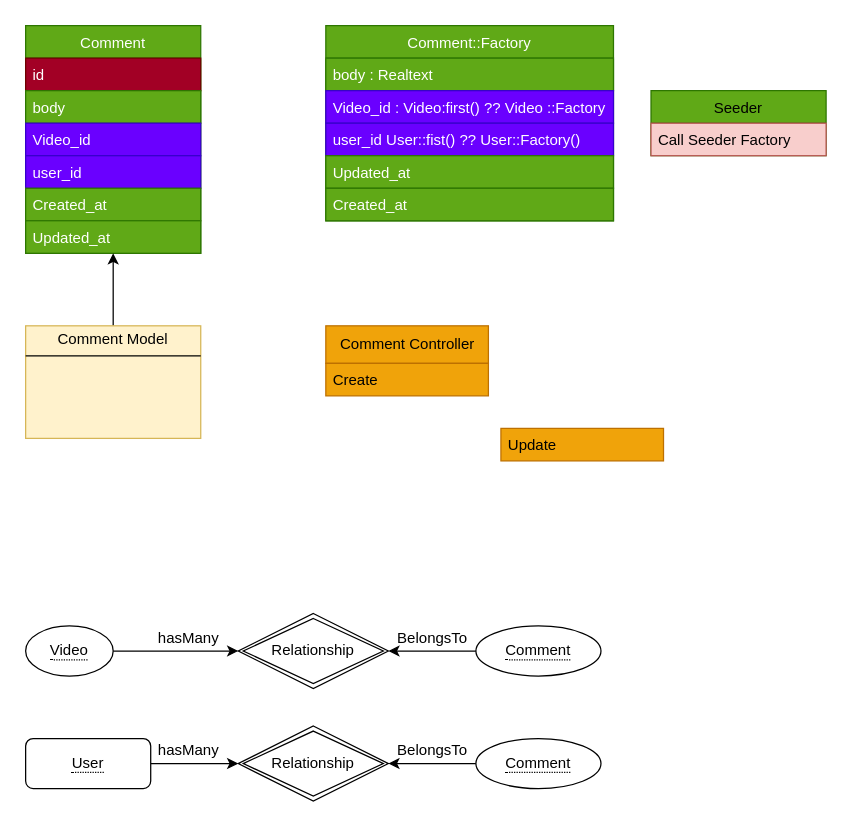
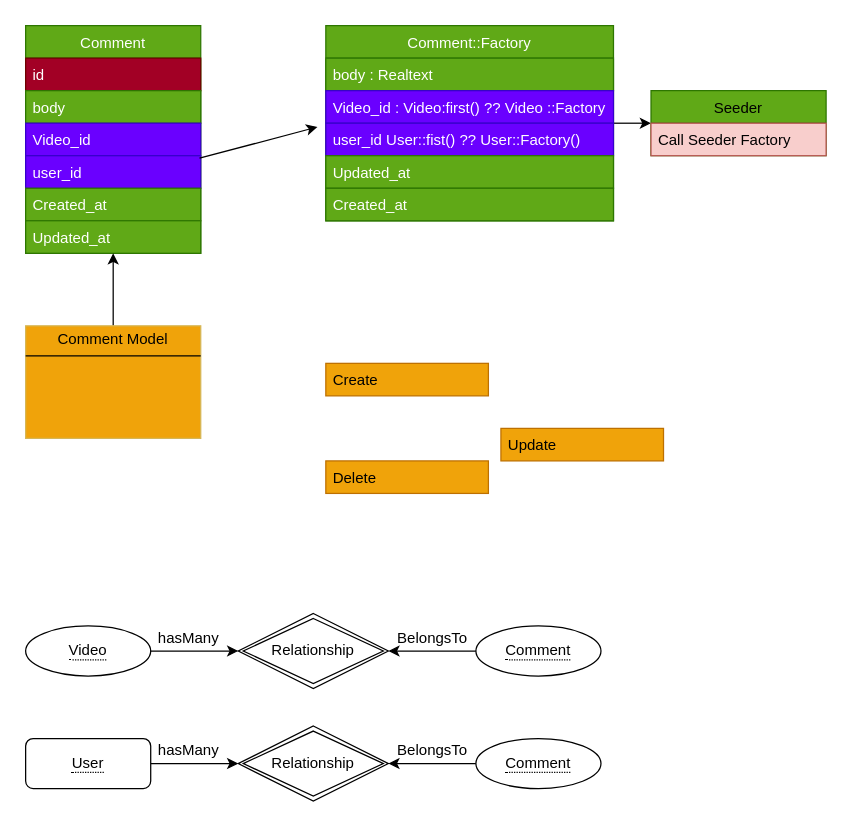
  <mxCell id="0" />
  <mxCell id="1" parent="0" />
  <mxCell id="2" value="Comment" style="swimlane;fontStyle=0;childLayout=stackLayout;horizontal=1;startSize=26;fillColor=#60a917;horizontalStack=0;resizeParent=1;resizeParentMax=0;resizeLast=0;collapsible=1;marginBottom=0;swimlaneFillColor=none;glass=0;shadow=0;rounded=0;fontColor=#ffffff;strokeColor=#2D7600;" parent="1" vertex="1"><mxGeometry x="20" y="20" width="140" height="182" as="geometry"><mxRectangle x="100" y="90" width="80" height="26" as="alternateBounds" /></mxGeometry></mxCell>
  <mxCell id="3" value="id&#10;" style="text;strokeColor=#6F0000;fillColor=#a20025;align=left;verticalAlign=top;spacingLeft=4;spacingRight=4;overflow=hidden;rotatable=0;points=[[0,0.5],[1,0.5]];portConstraint=eastwest;fontColor=#ffffff;" parent="2" vertex="1"><mxGeometry y="26" width="140" height="26" as="geometry" /></mxCell>
  <mxCell id="4" value="body" style="text;strokeColor=#2D7600;fillColor=#60a917;align=left;verticalAlign=top;spacingLeft=4;spacingRight=4;overflow=hidden;rotatable=0;points=[[0,0.5],[1,0.5]];portConstraint=eastwest;fontColor=#ffffff;" parent="2" vertex="1"><mxGeometry y="52" width="140" height="26" as="geometry" /></mxCell>
  <mxCell id="5" value="Video_id" style="text;strokeColor=#3700CC;fillColor=#6a00ff;align=left;verticalAlign=top;spacingLeft=4;spacingRight=4;overflow=hidden;rotatable=0;points=[[0,0.5],[1,0.5]];portConstraint=eastwest;fontColor=#ffffff;" vertex="1" parent="2"><mxGeometry y="78" width="140" height="26" as="geometry" /></mxCell>
  <mxCell id="6" value="user_id" style="text;strokeColor=#3700CC;fillColor=#6a00ff;align=left;verticalAlign=top;spacingLeft=4;spacingRight=4;overflow=hidden;rotatable=0;points=[[0,0.5],[1,0.5]];portConstraint=eastwest;fontColor=#ffffff;" parent="2" vertex="1"><mxGeometry y="104" width="140" height="26" as="geometry" /></mxCell>
  <mxCell id="7" value="Created_at" style="text;strokeColor=#2D7600;fillColor=#60a917;align=left;verticalAlign=top;spacingLeft=4;spacingRight=4;overflow=hidden;rotatable=0;points=[[0,0.5],[1,0.5]];portConstraint=eastwest;rounded=0;shadow=0;glass=0;fontColor=#ffffff;" parent="2" vertex="1"><mxGeometry y="130" width="140" height="26" as="geometry" /></mxCell>
  <mxCell id="8" value="Updated_at" style="text;strokeColor=#2D7600;fillColor=#60a917;align=left;verticalAlign=top;spacingLeft=4;spacingRight=4;overflow=hidden;rotatable=0;points=[[0,0.5],[1,0.5]];portConstraint=eastwest;rounded=0;shadow=0;glass=0;fontColor=#ffffff;" parent="2" vertex="1"><mxGeometry y="156" width="140" height="26" as="geometry" /></mxCell>
+ <mxCell id="9" style="edgeStyle=none;rounded=0;orthogonalLoop=1;jettySize=auto;html=1;entryX=0;entryY=0.5;entryDx=0;entryDy=0;fontColor=#000000;" parent="1" source="10" target="17" edge="1"><mxGeometry relative="1" as="geometry" /></mxCell>
  <mxCell id="10" value="Comment::Factory" style="swimlane;fontStyle=0;childLayout=stackLayout;horizontal=1;startSize=26;fillColor=#60a917;horizontalStack=0;resizeParent=1;resizeParentMax=0;resizeLast=0;collapsible=1;marginBottom=0;rounded=0;shadow=0;glass=0;fontColor=#ffffff;strokeColor=#2D7600;" parent="1" vertex="1"><mxGeometry x="260" y="20" width="230" height="156" as="geometry" /></mxCell>
  <mxCell id="11" value="body : Realtext" style="text;strokeColor=#2D7600;fillColor=#60a917;align=left;verticalAlign=top;spacingLeft=4;spacingRight=4;overflow=hidden;rotatable=0;points=[[0,0.5],[1,0.5]];portConstraint=eastwest;fontColor=#ffffff;" parent="10" vertex="1"><mxGeometry y="26" width="230" height="26" as="geometry" /></mxCell>
  <mxCell id="12" value="Video_id : Video:first() ?? Video ::Factory" style="text;strokeColor=#3700CC;fillColor=#6a00ff;align=left;verticalAlign=top;spacingLeft=4;spacingRight=4;overflow=hidden;rotatable=0;points=[[0,0.5],[1,0.5]];portConstraint=eastwest;fontColor=#ffffff;" vertex="1" parent="10"><mxGeometry y="52" width="230" height="26" as="geometry" /></mxCell>
  <mxCell id="13" value="user_id User::fist() ?? User::Factory()" style="text;strokeColor=#3700CC;fillColor=#6a00ff;align=left;verticalAlign=top;spacingLeft=4;spacingRight=4;overflow=hidden;rotatable=0;points=[[0,0.5],[1,0.5]];portConstraint=eastwest;fontColor=#ffffff;" parent="10" vertex="1"><mxGeometry y="78" width="230" height="26" as="geometry" /></mxCell>
  <mxCell id="14" value="Updated_at" style="text;strokeColor=#2D7600;fillColor=#60a917;align=left;verticalAlign=top;spacingLeft=4;spacingRight=4;overflow=hidden;rotatable=0;points=[[0,0.5],[1,0.5]];portConstraint=eastwest;rounded=0;shadow=0;glass=0;fontColor=#ffffff;" parent="10" vertex="1"><mxGeometry y="104" width="230" height="26" as="geometry" /></mxCell>
  <mxCell id="15" value="Created_at" style="text;strokeColor=#2D7600;fillColor=#60a917;align=left;verticalAlign=top;spacingLeft=4;spacingRight=4;overflow=hidden;rotatable=0;points=[[0,0.5],[1,0.5]];portConstraint=eastwest;rounded=0;shadow=0;glass=0;fontColor=#ffffff;" parent="10" vertex="1"><mxGeometry y="130" width="230" height="26" as="geometry" /></mxCell>
+ <mxCell id="16" style="rounded=0;orthogonalLoop=1;jettySize=auto;html=1;exitX=0.993;exitY=0.077;exitDx=0;exitDy=0;entryX=-0.029;entryY=0.115;entryDx=0;entryDy=0;exitPerimeter=0;entryPerimeter=0;fontColor=#000000;" parent="1" source="6" target="13" edge="1"><mxGeometry relative="1" as="geometry"><Array as="points" /></mxGeometry></mxCell>
  <mxCell id="17" value="Seeder" style="swimlane;fontStyle=0;childLayout=stackLayout;horizontal=1;startSize=26;fillColor=#60a917;horizontalStack=0;resizeParent=1;resizeParentMax=0;resizeLast=0;collapsible=1;marginBottom=0;rounded=0;shadow=0;glass=0;fontColor=#000000;strokeColor=#2D7600;" parent="1" vertex="1"><mxGeometry x="520" y="72" width="140" height="52" as="geometry" /></mxCell>
  <mxCell id="18" value="Call Seeder Factory" style="text;strokeColor=#b85450;fillColor=#f8cecc;align=left;verticalAlign=top;spacingLeft=4;spacingRight=4;overflow=hidden;rotatable=0;points=[[0,0.5],[1,0.5]];portConstraint=eastwest;fontColor=#000000;" parent="17" vertex="1"><mxGeometry y="26" width="140" height="26" as="geometry" /></mxCell>
  <mxCell id="19" style="edgeStyle=none;rounded=0;orthogonalLoop=1;jettySize=auto;html=1;fontColor=#000000;" parent="1" source="20" target="8" edge="1"><mxGeometry relative="1" as="geometry" /></mxCell>
- <mxCell id="20" value="&lt;p style=&quot;margin:0px;margin-top:4px;text-align:center;&quot;&gt;Comment Model&lt;/p&gt;" style="verticalAlign=top;align=left;overflow=fill;fontSize=12;fontFamily=Helvetica;html=1;rounded=0;shadow=0;glass=0;fillColor=#fff2cc;fontStyle=0;strokeColor=#d6b656;fontColor=#000000;" parent="1" vertex="1"><mxGeometry x="20" y="260" width="140" height="90" as="geometry" /></mxCell>
+ <mxCell id="20" value="&lt;p style=&quot;margin:0px;margin-top:4px;text-align:center;&quot;&gt;Comment Model&lt;/p&gt;" style="verticalAlign=top;align=left;overflow=fill;fontSize=12;fontFamily=Helvetica;html=1;rounded=0;shadow=0;glass=0;fillColor=#f0a30a;fontStyle=0;strokeColor=#d6b656;fontColor=#000000;" parent="1" vertex="1"><mxGeometry x="20" y="260" width="140" height="90" as="geometry" /></mxCell>
  <mxCell id="21" value="" style="line;strokeWidth=1;fillColor=none;align=left;verticalAlign=middle;spacingTop=-1;spacingLeft=3;spacingRight=3;rotatable=0;labelPosition=right;points=[];portConstraint=eastwest;rounded=0;shadow=0;glass=0;fontColor=#000000;" parent="1" vertex="1"><mxGeometry x="20" y="280" width="140" height="8" as="geometry" /></mxCell>
- <mxCell id="22" value="Comment Controller" style="html=1;fontColor=#000000;fillColor=#f0a30a;strokeColor=#BD7000;" parent="1" vertex="1"><mxGeometry x="260" y="260" width="130" height="30" as="geometry" /></mxCell>
  <mxCell id="23" value="Create" style="text;strokeColor=#BD7000;fillColor=#f0a30a;align=left;verticalAlign=top;spacingLeft=4;spacingRight=4;overflow=hidden;rotatable=0;points=[[0,0.5],[1,0.5]];portConstraint=eastwest;fontColor=#000000;" parent="1" vertex="1"><mxGeometry x="260" y="290" width="130" height="26" as="geometry" /></mxCell>
  <mxCell id="24" value="Update" style="text;strokeColor=#BD7000;fillColor=#f0a30a;align=left;verticalAlign=top;spacingLeft=4;spacingRight=4;overflow=hidden;rotatable=0;points=[[0,0.5],[1,0.5]];portConstraint=eastwest;fontColor=#000000;" parent="1" vertex="1"><mxGeometry x="400" y="342" width="130" height="26" as="geometry" /></mxCell>
+ <mxCell id="25" value="Delete" style="text;strokeColor=#BD7000;fillColor=#f0a30a;align=left;verticalAlign=top;spacingLeft=4;spacingRight=4;overflow=hidden;rotatable=0;points=[[0,0.5],[1,0.5]];portConstraint=eastwest;fontColor=#000000;" parent="1" vertex="1"><mxGeometry x="260" y="368" width="130" height="26" as="geometry" /></mxCell>
  <mxCell id="26" value="" style="edgeStyle=none;html=1;" edge="1" parent="1" source="27" target="28"><mxGeometry relative="1" as="geometry" /></mxCell>
- <mxCell id="27" value="&lt;span style=&quot;border-bottom: 1px dotted&quot;&gt;Video&lt;/span&gt;" style="ellipse;whiteSpace=wrap;html=1;align=center;" vertex="1" parent="1"><mxGeometry x="20" y="500" width="70" height="40" as="geometry" /></mxCell>
+ <mxCell id="27" value="&lt;span style=&quot;border-bottom: 1px dotted&quot;&gt;Video&lt;/span&gt;" style="ellipse;whiteSpace=wrap;html=1;align=center;" vertex="1" parent="1"><mxGeometry x="20" y="500" width="100" height="40" as="geometry" /></mxCell>
  <mxCell id="28" value="Relationship" style="shape=rhombus;double=1;perimeter=rhombusPerimeter;whiteSpace=wrap;html=1;align=center;" vertex="1" parent="1"><mxGeometry x="190" y="490" width="120" height="60" as="geometry" /></mxCell>
  <mxCell id="29" value="hasMany" style="text;html=1;resizable=0;autosize=1;align=center;verticalAlign=middle;points=[];fillColor=none;strokeColor=none;rounded=0;" vertex="1" parent="1"><mxGeometry x="120" y="500" width="60" height="20" as="geometry" /></mxCell>
  <mxCell id="30" style="edgeStyle=none;html=1;" edge="1" parent="1" source="31" target="28"><mxGeometry relative="1" as="geometry" /></mxCell>
  <mxCell id="31" value="&lt;span style=&quot;border-bottom: 1px dotted&quot;&gt;Comment&lt;/span&gt;" style="ellipse;whiteSpace=wrap;html=1;align=center;" vertex="1" parent="1"><mxGeometry x="380" y="500" width="100" height="40" as="geometry" /></mxCell>
  <mxCell id="32" value="BelongsTo" style="text;html=1;resizable=0;autosize=1;align=center;verticalAlign=middle;points=[];fillColor=none;strokeColor=none;rounded=0;" vertex="1" parent="1"><mxGeometry x="310" y="500" width="70" height="20" as="geometry" /></mxCell>
  <mxCell id="33" value="" style="edgeStyle=none;html=1;" edge="1" source="34" target="35" parent="1"><mxGeometry relative="1" as="geometry" /></mxCell>
  <mxCell id="34" value="&lt;span style=&quot;border-bottom: 1px dotted&quot;&gt;User&lt;/span&gt;" style="whiteSpace=wrap;html=1;align=center;rounded=1;" vertex="1" parent="1"><mxGeometry x="20" y="590" width="100" height="40" as="geometry" /></mxCell>
  <mxCell id="35" value="Relationship" style="shape=rhombus;double=1;perimeter=rhombusPerimeter;whiteSpace=wrap;html=1;align=center;" vertex="1" parent="1"><mxGeometry x="190" y="580" width="120" height="60" as="geometry" /></mxCell>
  <mxCell id="36" value="hasMany" style="text;html=1;resizable=0;autosize=1;align=center;verticalAlign=middle;points=[];fillColor=none;strokeColor=none;rounded=0;" vertex="1" parent="1"><mxGeometry x="120" y="590" width="60" height="20" as="geometry" /></mxCell>
  <mxCell id="37" style="edgeStyle=none;html=1;" edge="1" source="38" target="35" parent="1"><mxGeometry relative="1" as="geometry" /></mxCell>
  <mxCell id="38" value="&lt;span style=&quot;border-bottom: 1px dotted&quot;&gt;Comment&lt;/span&gt;" style="ellipse;whiteSpace=wrap;html=1;align=center;" vertex="1" parent="1"><mxGeometry x="380" y="590" width="100" height="40" as="geometry" /></mxCell>
  <mxCell id="39" value="BelongsTo" style="text;html=1;resizable=0;autosize=1;align=center;verticalAlign=middle;points=[];fillColor=none;strokeColor=none;rounded=0;" vertex="1" parent="1"><mxGeometry x="310" y="590" width="70" height="20" as="geometry" /></mxCell>
